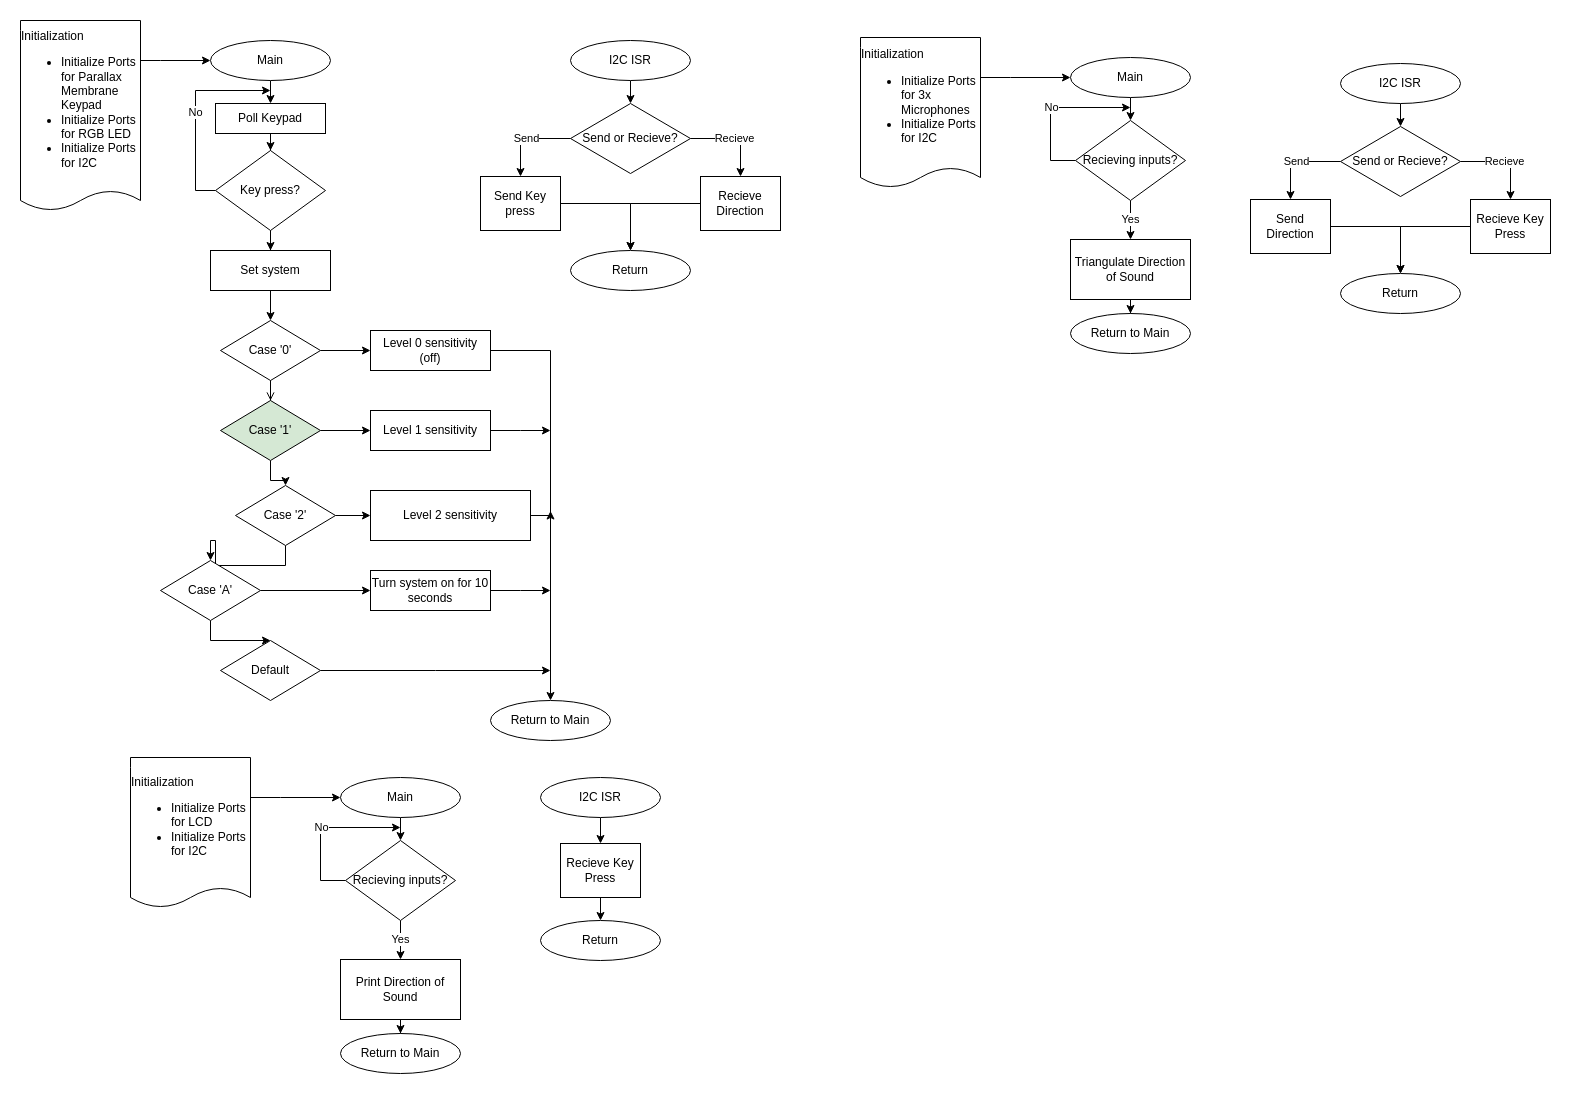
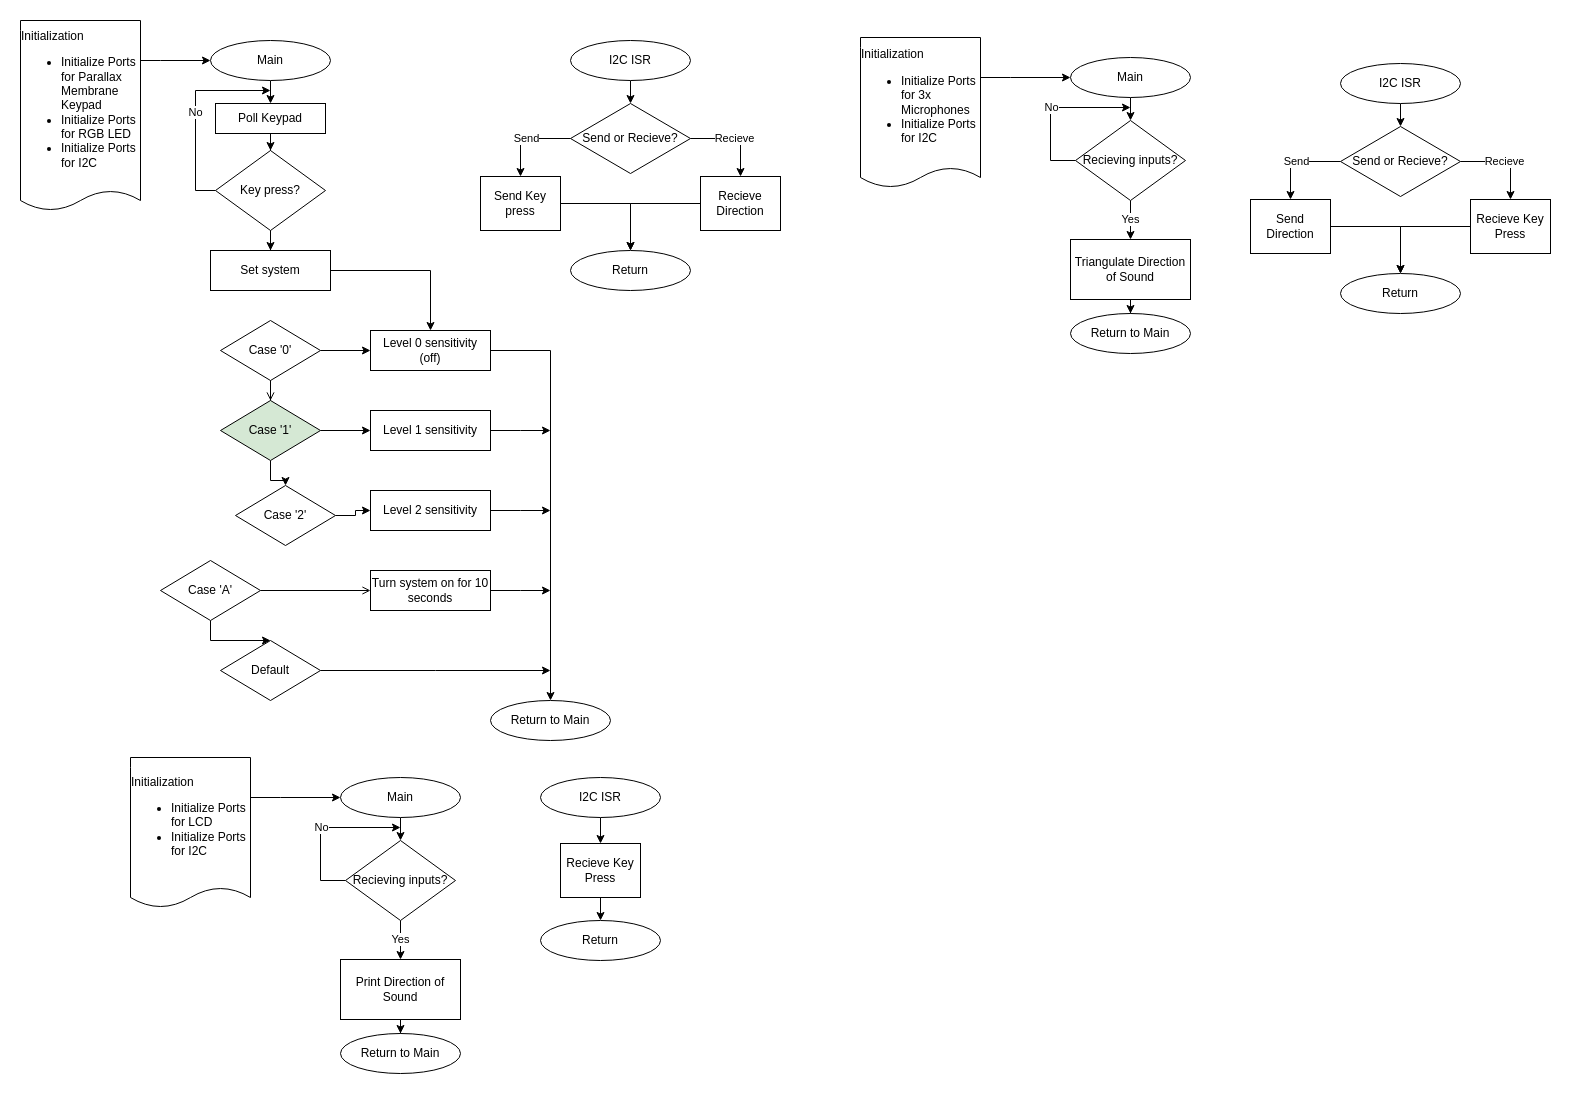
  <mxCell id="0" />
  <mxCell id="1" parent="0" />
  <mxCell id="2" style="edgeStyle=orthogonalEdgeStyle;rounded=0;orthogonalLoop=1;jettySize=auto;html=1;entryX=0;entryY=0.5;entryDx=0;entryDy=0;" edge="1" parent="1" source="3" target="5"><mxGeometry relative="1" as="geometry"><Array as="points"><mxPoint x="160" y="60" /><mxPoint x="160" y="60" /></Array></mxGeometry></mxCell>
  <mxCell id="3" value="&lt;div style=&quot;text-align: left;&quot;&gt;&lt;span style=&quot;background-color: initial;&quot;&gt;Initialization&lt;/span&gt;&lt;/div&gt;&lt;div style=&quot;text-align: left;&quot;&gt;&lt;ul&gt;&lt;li&gt;&lt;span style=&quot;background-color: initial;&quot;&gt;Initialize Ports for Parallax Membrane Keypad&lt;/span&gt;&lt;/li&gt;&lt;li&gt;&lt;span style=&quot;background-color: initial;&quot;&gt;Initialize Ports for RGB LED&lt;/span&gt;&lt;/li&gt;&lt;li&gt;&lt;span style=&quot;background-color: initial;&quot;&gt;Initialize Ports for I2C&lt;/span&gt;&lt;/li&gt;&lt;/ul&gt;&lt;/div&gt;" style="shape=document;whiteSpace=wrap;html=1;boundedLbl=1;size=0.105;" vertex="1" parent="1"><mxGeometry x="20" y="20" width="120" height="190" as="geometry" /></mxCell>
  <mxCell id="4" style="edgeStyle=orthogonalEdgeStyle;rounded=0;orthogonalLoop=1;jettySize=auto;html=1;entryX=0.5;entryY=0;entryDx=0;entryDy=0;" edge="1" parent="1" source="5" target="7"><mxGeometry relative="1" as="geometry" /></mxCell>
  <mxCell id="5" value="Main" style="ellipse;whiteSpace=wrap;html=1;" vertex="1" parent="1"><mxGeometry x="210" y="40" width="120" height="40" as="geometry" /></mxCell>
  <mxCell id="6" style="edgeStyle=orthogonalEdgeStyle;rounded=0;orthogonalLoop=1;jettySize=auto;html=1;" edge="1" parent="1" source="7" target="10"><mxGeometry relative="1" as="geometry" /></mxCell>
  <mxCell id="7" value="Poll Keypad" style="rounded=0;whiteSpace=wrap;html=1;" vertex="1" parent="1"><mxGeometry x="215" y="103" width="110" height="30" as="geometry" /></mxCell>
  <mxCell id="8" value="No" style="edgeStyle=orthogonalEdgeStyle;rounded=0;orthogonalLoop=1;jettySize=auto;html=1;exitX=0;exitY=0.5;exitDx=0;exitDy=0;" edge="1" parent="1" source="10"><mxGeometry relative="1" as="geometry"><mxPoint x="270" y="90" as="targetPoint" /><Array as="points"><mxPoint x="195" y="190" /><mxPoint x="195" y="90" /></Array></mxGeometry></mxCell>
  <mxCell id="9" style="edgeStyle=orthogonalEdgeStyle;rounded=0;orthogonalLoop=1;jettySize=auto;html=1;entryX=0.5;entryY=0;entryDx=0;entryDy=0;" edge="1" parent="1" source="10" target="12"><mxGeometry relative="1" as="geometry" /></mxCell>
  <mxCell id="10" value="Key press?" style="rhombus;whiteSpace=wrap;html=1;" vertex="1" parent="1"><mxGeometry x="215" y="150" width="110" height="80" as="geometry" /></mxCell>
- <mxCell id="11" value="" style="edgeStyle=orthogonalEdgeStyle;rounded=0;orthogonalLoop=1;jettySize=auto;html=1;" edge="1" parent="1" source="12" target="15"><mxGeometry relative="1" as="geometry" /></mxCell>
+ <mxCell id="11" value="" style="edgeStyle=orthogonalEdgeStyle;rounded=0;orthogonalLoop=1;jettySize=auto;html=1;" edge="1" parent="1" source="12" target="17"><mxGeometry relative="1" as="geometry" /></mxCell>
  <mxCell id="12" value="Set system" style="rounded=0;whiteSpace=wrap;html=1;" vertex="1" parent="1"><mxGeometry x="210" y="250" width="120" height="40" as="geometry" /></mxCell>
  <mxCell id="13" value="" style="edgeStyle=orthogonalEdgeStyle;rounded=0;orthogonalLoop=1;jettySize=auto;html=1;" edge="1" parent="1" source="15" target="17"><mxGeometry relative="1" as="geometry" /></mxCell>
  <mxCell id="14" style="edgeStyle=orthogonalEdgeStyle;rounded=0;orthogonalLoop=1;jettySize=auto;html=1;entryX=0.5;entryY=0;entryDx=0;entryDy=0;endArrow=open;" edge="1" parent="1" source="15" target="20"><mxGeometry relative="1" as="geometry" /></mxCell>
  <mxCell id="15" value="Case '0'" style="rhombus;whiteSpace=wrap;html=1;" vertex="1" parent="1"><mxGeometry x="220" y="320" width="100" height="60" as="geometry" /></mxCell>
  <mxCell id="16" style="edgeStyle=orthogonalEdgeStyle;rounded=0;orthogonalLoop=1;jettySize=auto;html=1;entryX=0.5;entryY=0;entryDx=0;entryDy=0;" edge="1" parent="1" source="17"><mxGeometry relative="1" as="geometry"><mxPoint x="550" y="700" as="targetPoint" /><Array as="points"><mxPoint x="550" y="350" /></Array></mxGeometry></mxCell>
  <mxCell id="17" value="Level 0 sensitivity&lt;br&gt;(off)" style="rounded=0;whiteSpace=wrap;html=1;" vertex="1" parent="1"><mxGeometry x="370" y="330" width="120" height="40" as="geometry" /></mxCell>
  <mxCell id="18" value="" style="edgeStyle=orthogonalEdgeStyle;rounded=0;orthogonalLoop=1;jettySize=auto;html=1;" edge="1" parent="1" source="20" target="22"><mxGeometry relative="1" as="geometry" /></mxCell>
  <mxCell id="19" style="edgeStyle=orthogonalEdgeStyle;rounded=0;orthogonalLoop=1;jettySize=auto;html=1;entryX=0.5;entryY=0;entryDx=0;entryDy=0;" edge="1" parent="1" source="20" target="25"><mxGeometry relative="1" as="geometry" /></mxCell>
  <mxCell id="20" value="Case '1'" style="rhombus;whiteSpace=wrap;html=1;fillColor=#d5e8d4;" vertex="1" parent="1"><mxGeometry x="220" y="400" width="100" height="60" as="geometry" /></mxCell>
  <mxCell id="21" style="edgeStyle=orthogonalEdgeStyle;rounded=0;orthogonalLoop=1;jettySize=auto;html=1;" edge="1" parent="1" source="22"><mxGeometry relative="1" as="geometry"><mxPoint x="550" y="430" as="targetPoint" /></mxGeometry></mxCell>
  <mxCell id="22" value="Level 1 sensitivity" style="rounded=0;whiteSpace=wrap;html=1;" vertex="1" parent="1"><mxGeometry x="370" y="410" width="120" height="40" as="geometry" /></mxCell>
  <mxCell id="23" value="" style="edgeStyle=orthogonalEdgeStyle;rounded=0;orthogonalLoop=1;jettySize=auto;html=1;" edge="1" parent="1" source="25" target="27"><mxGeometry relative="1" as="geometry" /></mxCell>
- <mxCell id="24" style="edgeStyle=orthogonalEdgeStyle;rounded=0;orthogonalLoop=1;jettySize=auto;html=1;entryX=0.5;entryY=0;entryDx=0;entryDy=0;" edge="1" parent="1" source="25" target="30"><mxGeometry relative="1" as="geometry" /></mxCell>
  <mxCell id="25" value="Case '2'" style="rhombus;whiteSpace=wrap;html=1;" vertex="1" parent="1"><mxGeometry x="235" y="485" width="100" height="60" as="geometry" /></mxCell>
  <mxCell id="26" style="edgeStyle=orthogonalEdgeStyle;rounded=0;orthogonalLoop=1;jettySize=auto;html=1;" edge="1" parent="1" source="27"><mxGeometry relative="1" as="geometry"><mxPoint x="550" y="510" as="targetPoint" /></mxGeometry></mxCell>
- <mxCell id="27" value="Level 2 sensitivity" style="rounded=0;whiteSpace=wrap;html=1;" vertex="1" parent="1"><mxGeometry x="370" y="490" width="160" height="50" as="geometry" /></mxCell>
- <mxCell id="28" value="" style="edgeStyle=orthogonalEdgeStyle;rounded=0;orthogonalLoop=1;jettySize=auto;html=1;" edge="1" parent="1" source="30" target="32"><mxGeometry relative="1" as="geometry" /></mxCell>
+ <mxCell id="27" value="Level 2 sensitivity" style="rounded=0;whiteSpace=wrap;html=1;" vertex="1" parent="1"><mxGeometry x="370" y="490" width="120" height="40" as="geometry" /></mxCell>
+ <mxCell id="28" value="" style="edgeStyle=orthogonalEdgeStyle;rounded=0;orthogonalLoop=1;jettySize=auto;html=1;endArrow=open;" edge="1" parent="1" source="30" target="32"><mxGeometry relative="1" as="geometry" /></mxCell>
  <mxCell id="29" style="edgeStyle=orthogonalEdgeStyle;rounded=0;orthogonalLoop=1;jettySize=auto;html=1;entryX=0.5;entryY=0;entryDx=0;entryDy=0;" edge="1" parent="1" source="30" target="34"><mxGeometry relative="1" as="geometry" /></mxCell>
  <mxCell id="30" value="Case 'A'" style="rhombus;whiteSpace=wrap;html=1;" vertex="1" parent="1"><mxGeometry x="160" y="560" width="100" height="60" as="geometry" /></mxCell>
  <mxCell id="31" style="edgeStyle=orthogonalEdgeStyle;rounded=0;orthogonalLoop=1;jettySize=auto;html=1;" edge="1" parent="1" source="32"><mxGeometry relative="1" as="geometry"><mxPoint x="550" y="590" as="targetPoint" /></mxGeometry></mxCell>
  <mxCell id="32" value="Turn system on for 10 seconds" style="rounded=0;whiteSpace=wrap;html=1;" vertex="1" parent="1"><mxGeometry x="370" y="570" width="120" height="40" as="geometry" /></mxCell>
  <mxCell id="33" style="edgeStyle=orthogonalEdgeStyle;rounded=0;orthogonalLoop=1;jettySize=auto;html=1;" edge="1" parent="1" source="34"><mxGeometry relative="1" as="geometry"><mxPoint x="550" y="670" as="targetPoint" /></mxGeometry></mxCell>
  <mxCell id="34" value="Default" style="rhombus;whiteSpace=wrap;html=1;" vertex="1" parent="1"><mxGeometry x="220" y="640" width="100" height="60" as="geometry" /></mxCell>
  <mxCell id="35" value="Return to Main" style="ellipse;whiteSpace=wrap;html=1;" vertex="1" parent="1"><mxGeometry x="490" y="700" width="120" height="40" as="geometry" /></mxCell>
  <mxCell id="36" style="edgeStyle=orthogonalEdgeStyle;rounded=0;orthogonalLoop=1;jettySize=auto;html=1;entryX=0;entryY=0.5;entryDx=0;entryDy=0;" edge="1" parent="1" source="37" target="49"><mxGeometry relative="1" as="geometry"><Array as="points"><mxPoint x="1010" y="77" /><mxPoint x="1010" y="77" /></Array></mxGeometry></mxCell>
  <mxCell id="37" value="&lt;div style=&quot;text-align: left;&quot;&gt;&lt;span style=&quot;background-color: initial;&quot;&gt;Initialization&lt;/span&gt;&lt;/div&gt;&lt;div style=&quot;text-align: left;&quot;&gt;&lt;ul&gt;&lt;li&gt;&lt;span style=&quot;background-color: initial;&quot;&gt;Initialize Ports for 3x Microphones&lt;/span&gt;&lt;/li&gt;&lt;li&gt;&lt;span style=&quot;background-color: initial;&quot;&gt;Initialize Ports for I2C&lt;/span&gt;&lt;/li&gt;&lt;/ul&gt;&lt;/div&gt;" style="shape=document;whiteSpace=wrap;html=1;boundedLbl=1;size=0.133;" vertex="1" parent="1"><mxGeometry x="860" y="37" width="120" height="150" as="geometry" /></mxCell>
  <mxCell id="38" style="edgeStyle=orthogonalEdgeStyle;rounded=0;orthogonalLoop=1;jettySize=auto;html=1;entryX=0.5;entryY=0;entryDx=0;entryDy=0;" edge="1" parent="1" source="39" target="43"><mxGeometry relative="1" as="geometry" /></mxCell>
  <mxCell id="39" value="I2C ISR" style="ellipse;whiteSpace=wrap;html=1;" vertex="1" parent="1"><mxGeometry x="570" y="40" width="120" height="40" as="geometry" /></mxCell>
  <mxCell id="40" value="Return" style="ellipse;whiteSpace=wrap;html=1;" vertex="1" parent="1"><mxGeometry x="570" y="250" width="120" height="40" as="geometry" /></mxCell>
  <mxCell id="41" value="Send" style="edgeStyle=orthogonalEdgeStyle;rounded=0;orthogonalLoop=1;jettySize=auto;html=1;entryX=0.5;entryY=0;entryDx=0;entryDy=0;" edge="1" parent="1" source="43" target="45"><mxGeometry relative="1" as="geometry" /></mxCell>
  <mxCell id="42" value="Recieve" style="edgeStyle=orthogonalEdgeStyle;rounded=0;orthogonalLoop=1;jettySize=auto;html=1;entryX=0.5;entryY=0;entryDx=0;entryDy=0;" edge="1" parent="1" source="43" target="47"><mxGeometry relative="1" as="geometry" /></mxCell>
  <mxCell id="43" value="Send or Recieve?" style="rhombus;whiteSpace=wrap;html=1;" vertex="1" parent="1"><mxGeometry x="570" y="103" width="120" height="70" as="geometry" /></mxCell>
  <mxCell id="44" style="edgeStyle=orthogonalEdgeStyle;rounded=0;orthogonalLoop=1;jettySize=auto;html=1;entryX=0.5;entryY=0;entryDx=0;entryDy=0;" edge="1" parent="1" source="45" target="40"><mxGeometry relative="1" as="geometry" /></mxCell>
  <mxCell id="45" value="Send Key press" style="rounded=0;whiteSpace=wrap;html=1;" vertex="1" parent="1"><mxGeometry x="480" y="176" width="80" height="54" as="geometry" /></mxCell>
  <mxCell id="46" style="edgeStyle=orthogonalEdgeStyle;rounded=0;orthogonalLoop=1;jettySize=auto;html=1;entryX=0.5;entryY=0;entryDx=0;entryDy=0;" edge="1" parent="1" source="47" target="40"><mxGeometry relative="1" as="geometry" /></mxCell>
  <mxCell id="47" value="Recieve Direction" style="rounded=0;whiteSpace=wrap;html=1;" vertex="1" parent="1"><mxGeometry x="700" y="176" width="80" height="54" as="geometry" /></mxCell>
  <mxCell id="48" value="" style="edgeStyle=orthogonalEdgeStyle;rounded=0;orthogonalLoop=1;jettySize=auto;html=1;" edge="1" parent="1" source="49" target="52"><mxGeometry relative="1" as="geometry" /></mxCell>
  <mxCell id="49" value="Main" style="ellipse;whiteSpace=wrap;html=1;" vertex="1" parent="1"><mxGeometry x="1070" y="57" width="120" height="40" as="geometry" /></mxCell>
  <mxCell id="50" value="No" style="edgeStyle=orthogonalEdgeStyle;rounded=0;orthogonalLoop=1;jettySize=auto;html=1;" edge="1" parent="1" source="52"><mxGeometry relative="1" as="geometry"><mxPoint x="1130" y="107" as="targetPoint" /><Array as="points"><mxPoint x="1050" y="160" /><mxPoint x="1050" y="107" /></Array></mxGeometry></mxCell>
  <mxCell id="51" value="Yes" style="edgeStyle=orthogonalEdgeStyle;rounded=0;orthogonalLoop=1;jettySize=auto;html=1;" edge="1" parent="1" source="52" target="54"><mxGeometry relative="1" as="geometry" /></mxCell>
  <mxCell id="52" value="Recieving inputs?" style="rhombus;whiteSpace=wrap;html=1;" vertex="1" parent="1"><mxGeometry x="1075" y="120" width="110" height="80" as="geometry" /></mxCell>
  <mxCell id="53" value="" style="edgeStyle=orthogonalEdgeStyle;rounded=0;orthogonalLoop=1;jettySize=auto;html=1;" edge="1" parent="1" source="54" target="55"><mxGeometry relative="1" as="geometry" /></mxCell>
  <mxCell id="54" value="Triangulate Direction of Sound" style="rounded=0;whiteSpace=wrap;html=1;" vertex="1" parent="1"><mxGeometry x="1070" y="239" width="120" height="60" as="geometry" /></mxCell>
  <mxCell id="55" value="Return to Main" style="ellipse;whiteSpace=wrap;html=1;" vertex="1" parent="1"><mxGeometry x="1070" y="313" width="120" height="40" as="geometry" /></mxCell>
  <mxCell id="56" style="edgeStyle=orthogonalEdgeStyle;rounded=0;orthogonalLoop=1;jettySize=auto;html=1;entryX=0.5;entryY=0;entryDx=0;entryDy=0;" edge="1" parent="1" source="57" target="61"><mxGeometry relative="1" as="geometry" /></mxCell>
  <mxCell id="57" value="I2C ISR" style="ellipse;whiteSpace=wrap;html=1;" vertex="1" parent="1"><mxGeometry x="1340" y="63" width="120" height="40" as="geometry" /></mxCell>
  <mxCell id="58" value="Return" style="ellipse;whiteSpace=wrap;html=1;" vertex="1" parent="1"><mxGeometry x="1340" y="273" width="120" height="40" as="geometry" /></mxCell>
  <mxCell id="59" value="Send" style="edgeStyle=orthogonalEdgeStyle;rounded=0;orthogonalLoop=1;jettySize=auto;html=1;entryX=0.5;entryY=0;entryDx=0;entryDy=0;" edge="1" parent="1" source="61" target="63"><mxGeometry relative="1" as="geometry" /></mxCell>
  <mxCell id="60" value="Recieve" style="edgeStyle=orthogonalEdgeStyle;rounded=0;orthogonalLoop=1;jettySize=auto;html=1;entryX=0.5;entryY=0;entryDx=0;entryDy=0;" edge="1" parent="1" source="61" target="65"><mxGeometry relative="1" as="geometry" /></mxCell>
  <mxCell id="61" value="Send or Recieve?" style="rhombus;whiteSpace=wrap;html=1;" vertex="1" parent="1"><mxGeometry x="1340" y="126" width="120" height="70" as="geometry" /></mxCell>
  <mxCell id="62" style="edgeStyle=orthogonalEdgeStyle;rounded=0;orthogonalLoop=1;jettySize=auto;html=1;entryX=0.5;entryY=0;entryDx=0;entryDy=0;" edge="1" parent="1" source="63" target="58"><mxGeometry relative="1" as="geometry" /></mxCell>
  <mxCell id="63" value="Send Direction" style="rounded=0;whiteSpace=wrap;html=1;" vertex="1" parent="1"><mxGeometry x="1250" y="199" width="80" height="54" as="geometry" /></mxCell>
  <mxCell id="64" style="edgeStyle=orthogonalEdgeStyle;rounded=0;orthogonalLoop=1;jettySize=auto;html=1;entryX=0.5;entryY=0;entryDx=0;entryDy=0;" edge="1" parent="1" source="65" target="58"><mxGeometry relative="1" as="geometry" /></mxCell>
  <mxCell id="65" value="Recieve Key Press" style="rounded=0;whiteSpace=wrap;html=1;" vertex="1" parent="1"><mxGeometry x="1470" y="199" width="80" height="54" as="geometry" /></mxCell>
  <mxCell id="66" style="edgeStyle=orthogonalEdgeStyle;rounded=0;orthogonalLoop=1;jettySize=auto;html=1;entryX=0;entryY=0.5;entryDx=0;entryDy=0;" edge="1" parent="1" source="67" target="69"><mxGeometry relative="1" as="geometry"><Array as="points"><mxPoint x="280" y="797" /><mxPoint x="280" y="797" /></Array></mxGeometry></mxCell>
  <mxCell id="67" value="&lt;div style=&quot;text-align: left;&quot;&gt;&lt;span style=&quot;background-color: initial;&quot;&gt;Initialization&lt;/span&gt;&lt;/div&gt;&lt;div style=&quot;text-align: left;&quot;&gt;&lt;ul&gt;&lt;li&gt;&lt;span style=&quot;background-color: initial;&quot;&gt;Initialize Ports for LCD&lt;/span&gt;&lt;/li&gt;&lt;li&gt;&lt;span style=&quot;background-color: initial;&quot;&gt;Initialize Ports for I2C&lt;/span&gt;&lt;/li&gt;&lt;/ul&gt;&lt;/div&gt;" style="shape=document;whiteSpace=wrap;html=1;boundedLbl=1;size=0.133;" vertex="1" parent="1"><mxGeometry x="130" y="757" width="120" height="150" as="geometry" /></mxCell>
  <mxCell id="68" value="" style="edgeStyle=orthogonalEdgeStyle;rounded=0;orthogonalLoop=1;jettySize=auto;html=1;" edge="1" parent="1" source="69" target="72"><mxGeometry relative="1" as="geometry" /></mxCell>
  <mxCell id="69" value="Main" style="ellipse;whiteSpace=wrap;html=1;" vertex="1" parent="1"><mxGeometry x="340" y="777" width="120" height="40" as="geometry" /></mxCell>
  <mxCell id="70" value="No" style="edgeStyle=orthogonalEdgeStyle;rounded=0;orthogonalLoop=1;jettySize=auto;html=1;" edge="1" parent="1" source="72"><mxGeometry relative="1" as="geometry"><mxPoint x="400" y="827" as="targetPoint" /><Array as="points"><mxPoint x="320" y="880" /><mxPoint x="320" y="827" /></Array></mxGeometry></mxCell>
  <mxCell id="71" value="Yes" style="edgeStyle=orthogonalEdgeStyle;rounded=0;orthogonalLoop=1;jettySize=auto;html=1;" edge="1" parent="1" source="72" target="74"><mxGeometry relative="1" as="geometry" /></mxCell>
  <mxCell id="72" value="Recieving inputs?" style="rhombus;whiteSpace=wrap;html=1;" vertex="1" parent="1"><mxGeometry x="345" y="840" width="110" height="80" as="geometry" /></mxCell>
  <mxCell id="73" value="" style="edgeStyle=orthogonalEdgeStyle;rounded=0;orthogonalLoop=1;jettySize=auto;html=1;" edge="1" parent="1" source="74" target="75"><mxGeometry relative="1" as="geometry" /></mxCell>
  <mxCell id="74" value="Print Direction of Sound" style="rounded=0;whiteSpace=wrap;html=1;" vertex="1" parent="1"><mxGeometry x="340" y="959" width="120" height="60" as="geometry" /></mxCell>
  <mxCell id="75" value="Return to Main" style="ellipse;whiteSpace=wrap;html=1;" vertex="1" parent="1"><mxGeometry x="340" y="1033" width="120" height="40" as="geometry" /></mxCell>
  <mxCell id="76" value="" style="edgeStyle=orthogonalEdgeStyle;rounded=0;orthogonalLoop=1;jettySize=auto;html=1;" edge="1" parent="1" source="77" target="80"><mxGeometry relative="1" as="geometry" /></mxCell>
  <mxCell id="77" value="I2C ISR" style="ellipse;whiteSpace=wrap;html=1;" vertex="1" parent="1"><mxGeometry x="540" y="777" width="120" height="40" as="geometry" /></mxCell>
  <mxCell id="78" value="Return" style="ellipse;whiteSpace=wrap;html=1;" vertex="1" parent="1"><mxGeometry x="540" y="920" width="120" height="40" as="geometry" /></mxCell>
  <mxCell id="79" style="edgeStyle=orthogonalEdgeStyle;rounded=0;orthogonalLoop=1;jettySize=auto;html=1;entryX=0.5;entryY=0;entryDx=0;entryDy=0;" edge="1" parent="1" source="80" target="78"><mxGeometry relative="1" as="geometry" /></mxCell>
  <mxCell id="80" value="Recieve Key Press" style="rounded=0;whiteSpace=wrap;html=1;" vertex="1" parent="1"><mxGeometry x="560" y="843" width="80" height="54" as="geometry" /></mxCell>
